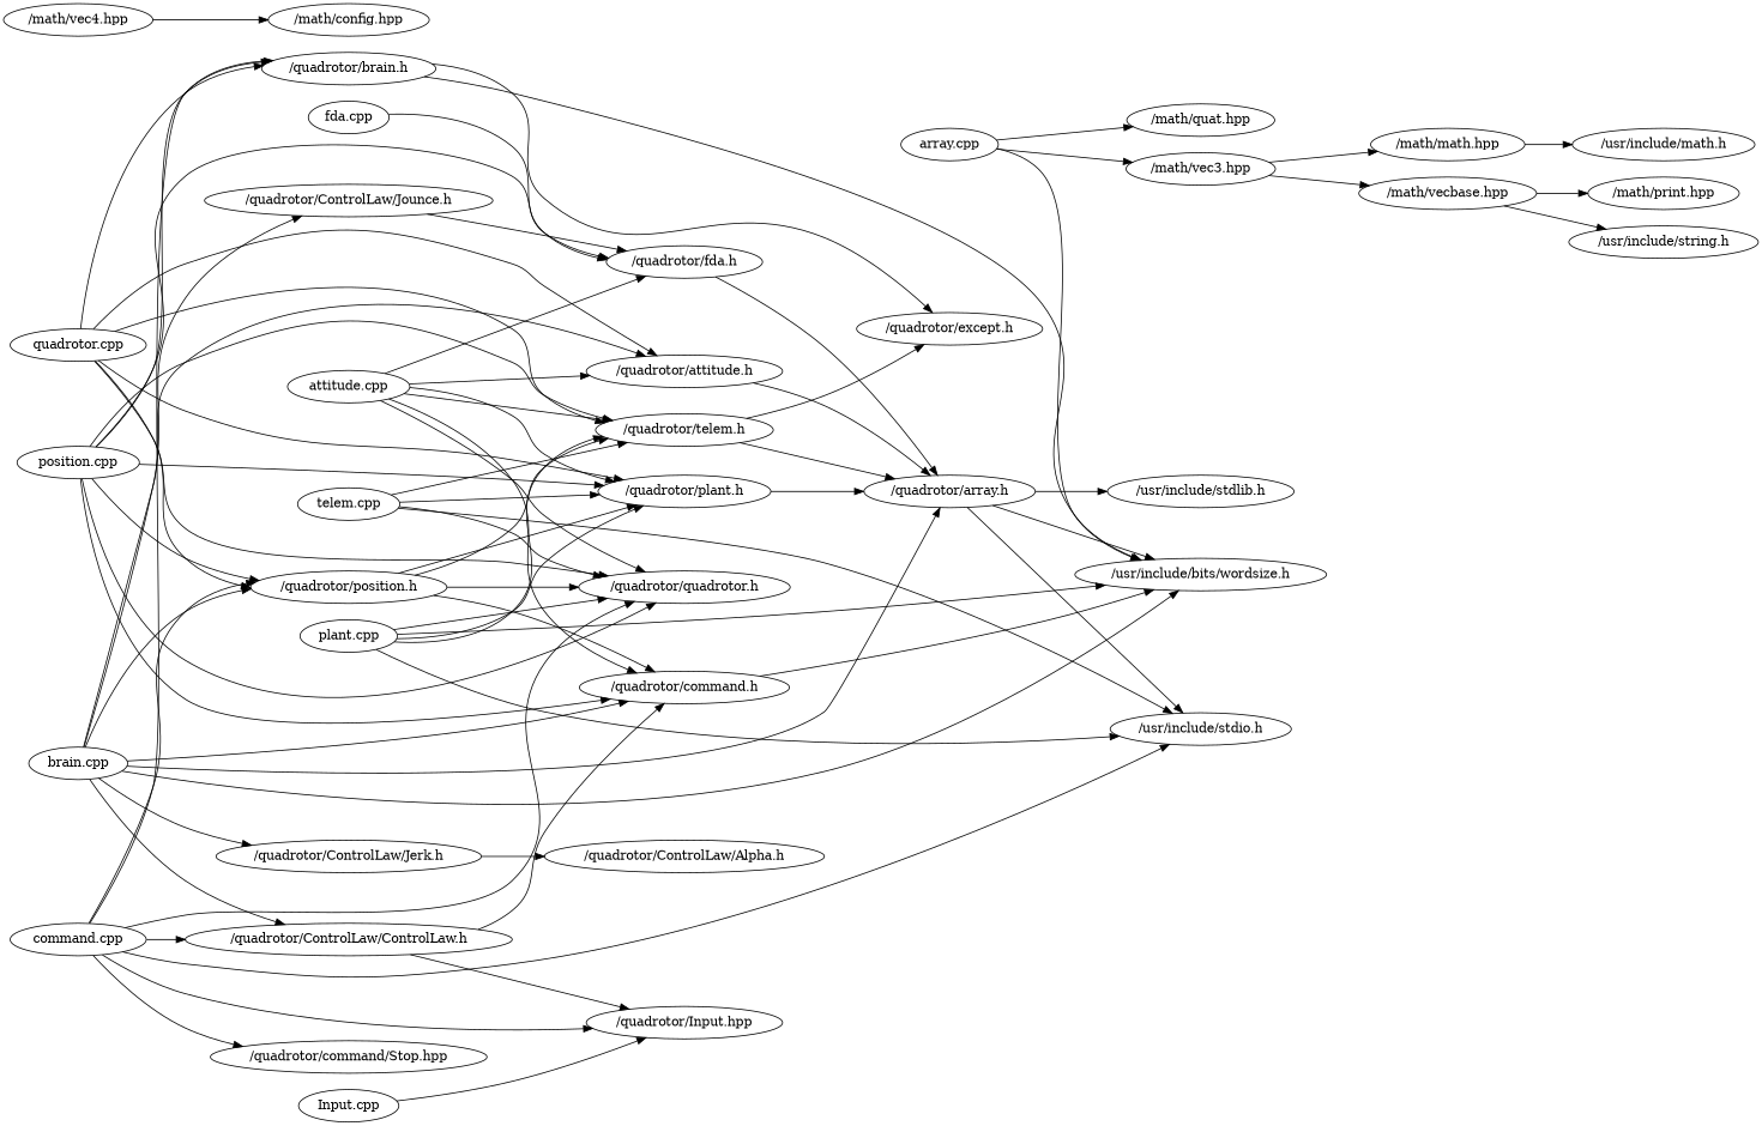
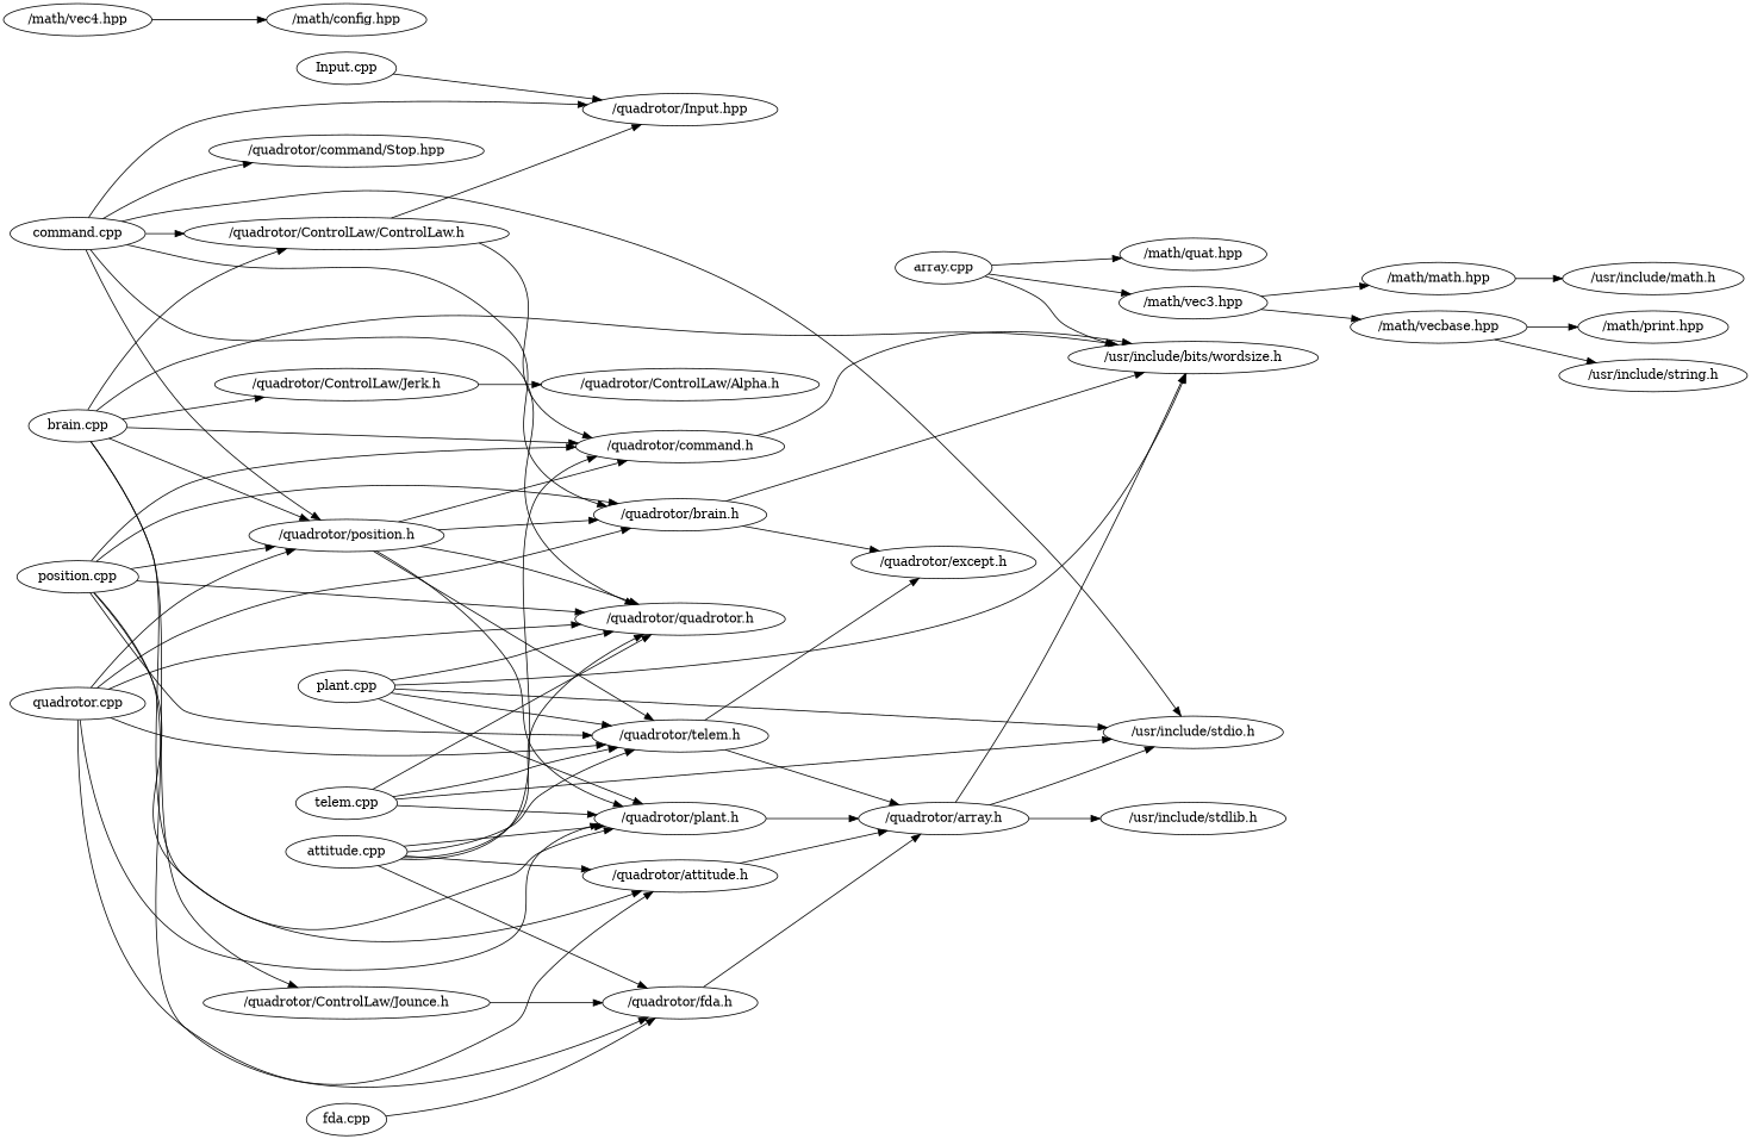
  digraph {
    rankdir=LR
    n1 [label="array.cpp"]
    n2 [label="/usr/include/bits/wordsize.h"]
    n3 [label="/math/vec3.hpp"]
    n4 [label="/math/quat.hpp"]
    n5 [label="/math/math.hpp"]
    n6 [label="/math/vecbase.hpp"]
    n7 [label="/math/vec4.hpp"]
    n8 [label="/math/config.hpp"]
    n9 [label="command.cpp"]
    n10 [label="/usr/include/stdio.h"]
    n11 [label="/quadrotor/quadrotor.h"]
    n12 [label="/quadrotor/brain.h"]
    n13 [label="/quadrotor/Input.hpp"]
    n14 [label="/quadrotor/position.h"]
    n15 [label="/quadrotor/command/Stop.hpp"]
    n16 [label="/quadrotor/ControlLaw/ControlLaw.h"]
    n17 [label="/quadrotor/command.h"]
    n18 [label="/quadrotor/except.h"]
    n19 [label="/quadrotor/telem.h"]
    n20 [label="/quadrotor/plant.h"]
    n21 [label="fda.cpp"]
    n22 [label="/quadrotor/fda.h"]
    n23 [label="/quadrotor/array.h"]
    n24 [label="position.cpp"]
    n25 [label="Input.cpp"]
    n26 [label="attitude.cpp"]
    n27 [label="/quadrotor/attitude.h"]
    n28 [label="plant.cpp"]
    n29 [label="brain.cpp"]
    n30 [label="/quadrotor/ControlLaw/Jounce.h"]
    n31 [label="/quadrotor/ControlLaw/Jerk.h"]
    n32 [label="/usr/include/stdlib.h"]
    n33 [label="/quadrotor/ControlLaw/Alpha.h"]
    n34 [label="quadrotor.cpp"]
    n35 [label="telem.cpp"]
    n36 [label="/usr/include/math.h"]
    n37 [label="/usr/include/string.h"]
    n38 [label="/math/print.hpp"]
    n1 -> n2
    n1 -> n3
    n1 -> n4
    n3 -> n5
    n3 -> n6
    n5 -> n36
    n6 -> n37
    n6 -> n38
    n7 -> n8
    n9 -> n10
    n9 -> n11
    n9 -> n12
    n9 -> n13
    n9 -> n14
    n9 -> n15
    n9 -> n16
    n12 -> n2
    n12 -> n18
    n14 -> n11
+   n14 -> n12
    n14 -> n17
    n14 -> n19
    n14 -> n20
    n16 -> n13
    n16 -> n17
    n17 -> n2
    n19 -> n18
    n19 -> n23
    n20 -> n23
    n21 -> n22
    n22 -> n23
    n23 -> n2
    n23 -> n10
    n23 -> n32
    n24 -> n11
    n24 -> n12
    n24 -> n14
    n24 -> n17
    n24 -> n19
    n24 -> n20
    n24 -> n22
    n25 -> n13
    n26 -> n11
    n26 -> n17
    n26 -> n19
    n26 -> n20
    n26 -> n22
    n26 -> n27
    n27 -> n23
    n28 -> n2
    n28 -> n10
    n28 -> n11
    n28 -> n19
    n28 -> n20
    n29 -> n2
    n29 -> n14
    n29 -> n16
    n29 -> n17
-   n29 -> n23
    n29 -> n27
    n29 -> n30
    n29 -> n31
    n30 -> n22
    n31 -> n33
    n34 -> n11
    n34 -> n12
    n34 -> n14
    n34 -> n19
    n34 -> n20
    n34 -> n27
    n35 -> n10
    n35 -> n11
    n35 -> n19
    n35 -> n20
  }
